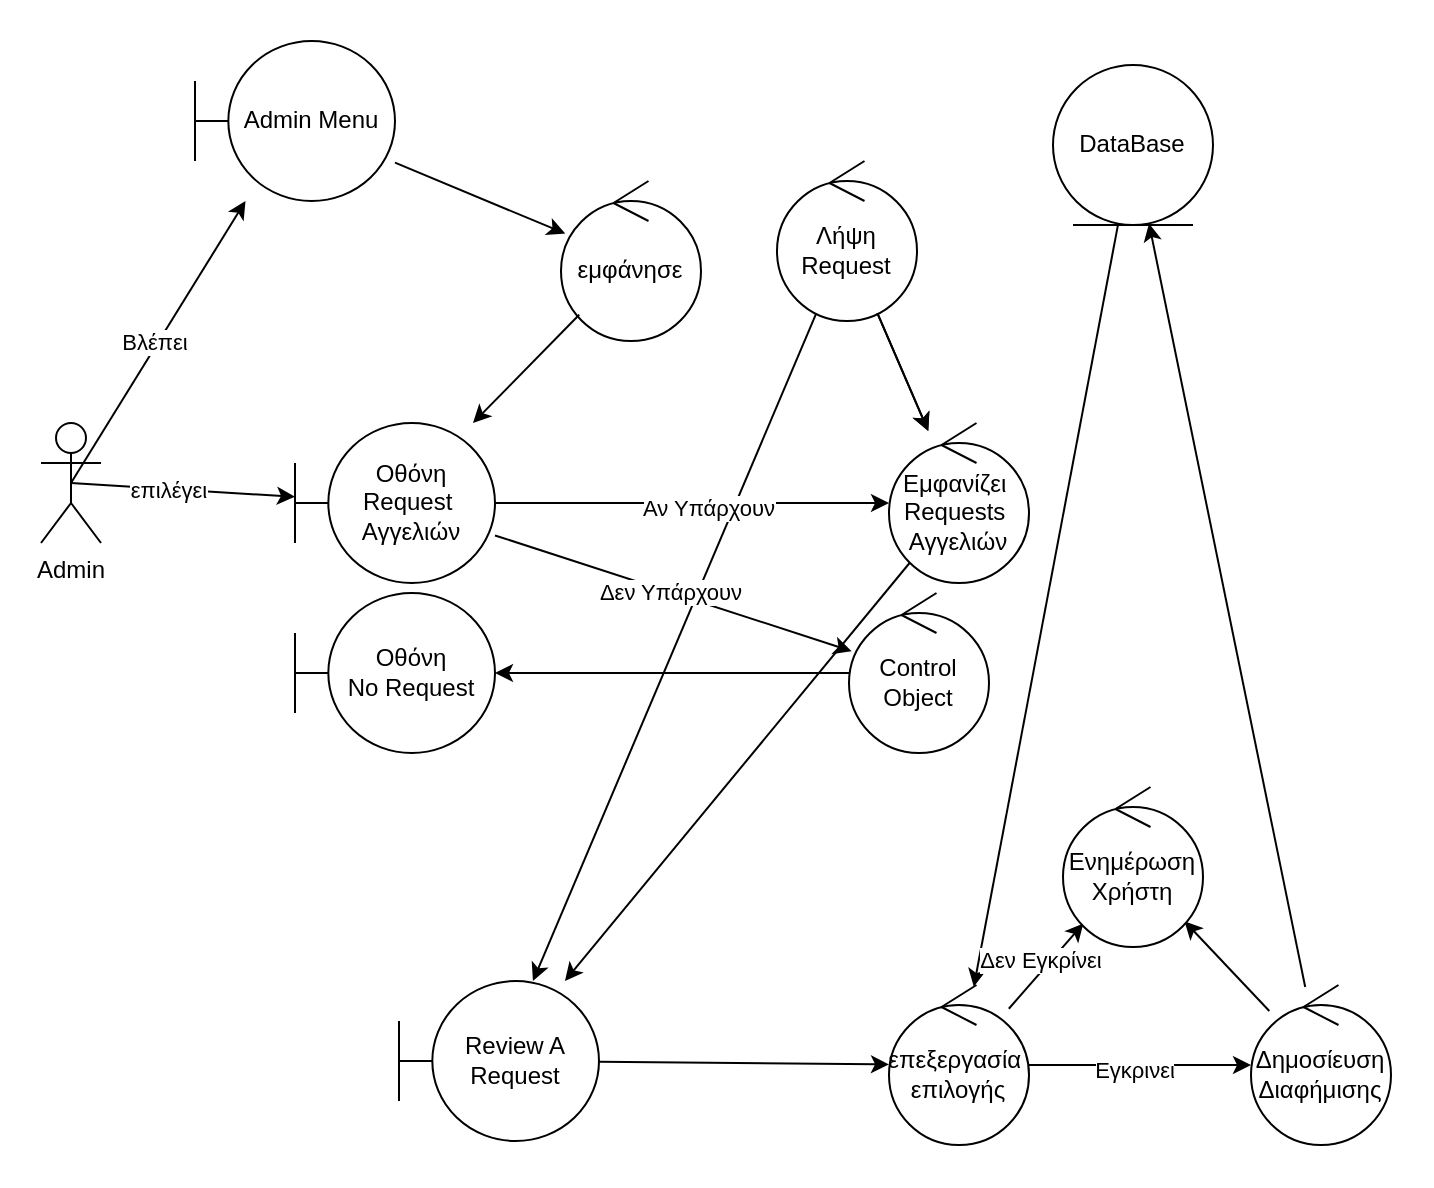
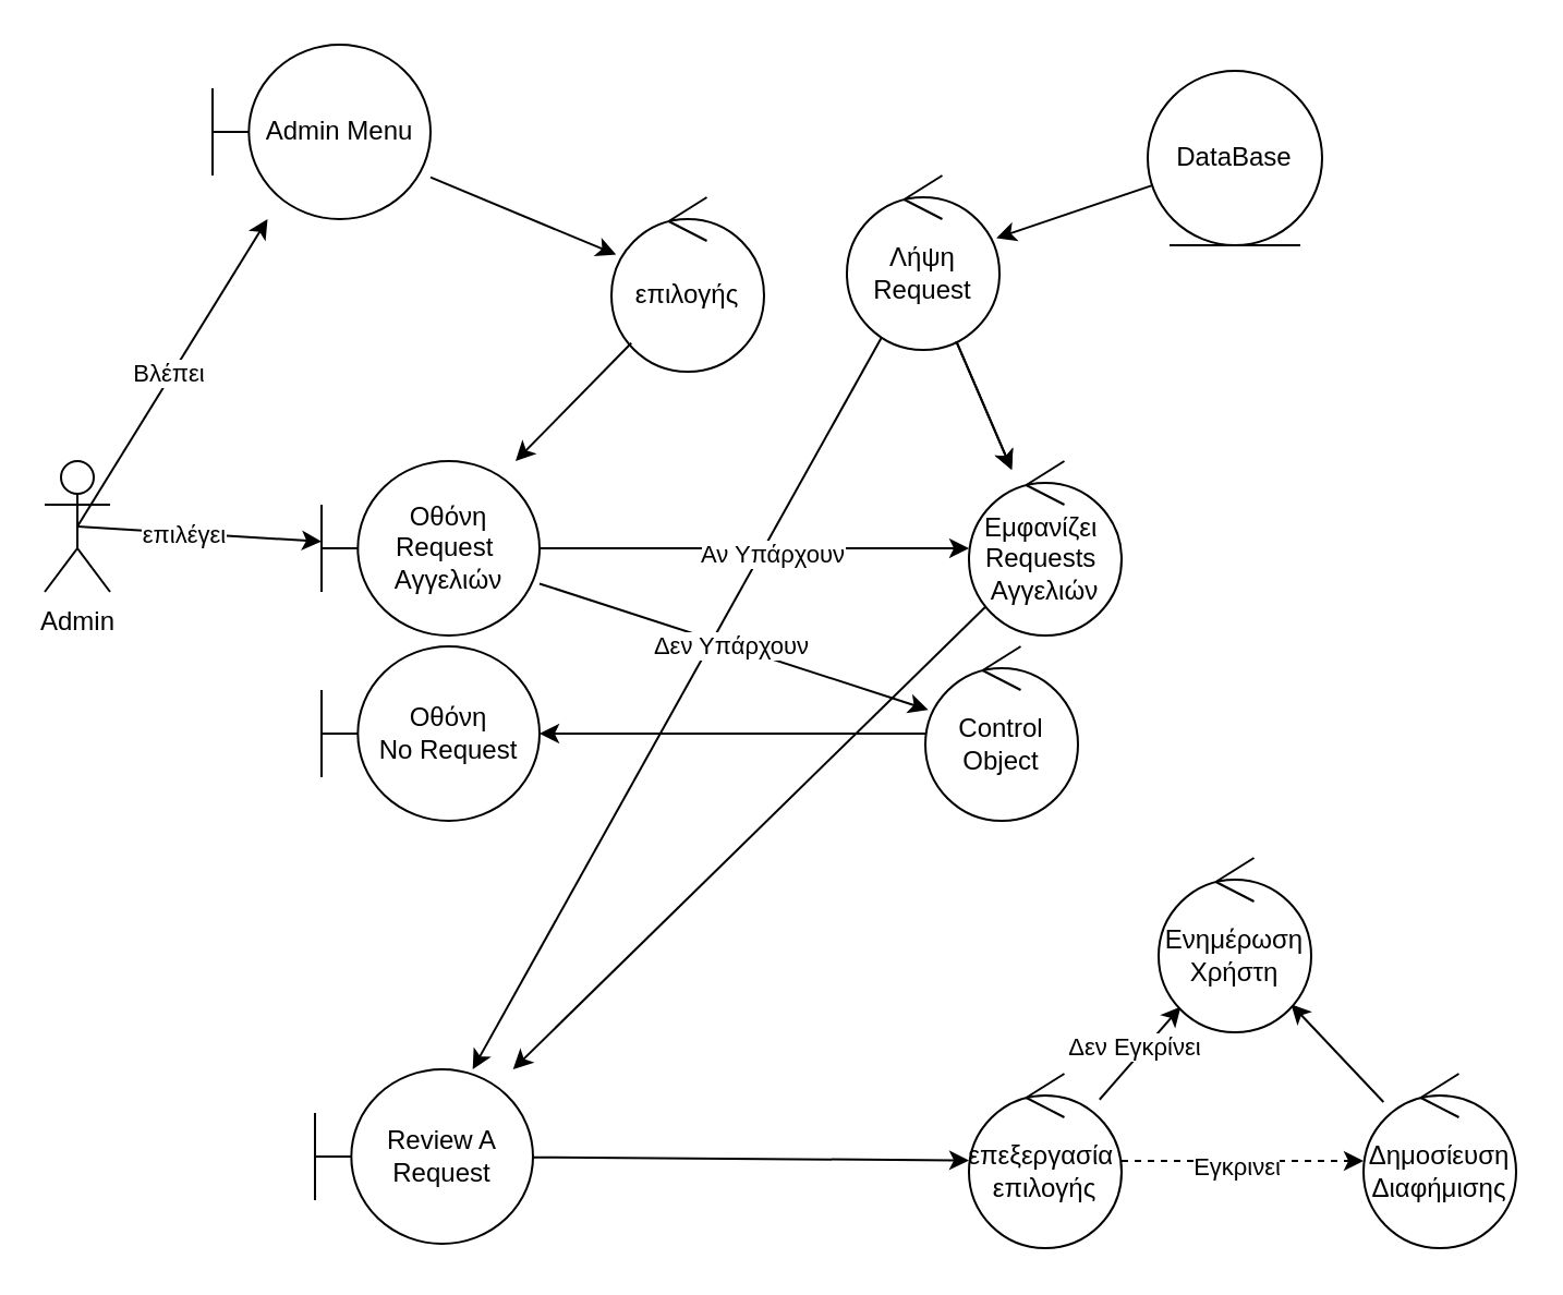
  <mxCell id="0" />
  <mxCell id="1" parent="0" />
  <mxCell id="2" style="edgeStyle=none;rounded=0;orthogonalLoop=1;jettySize=auto;html=1;exitX=0.5;exitY=0.5;exitDx=0;exitDy=0;exitPerimeter=0;" parent="1" source="6" target="10" edge="1"><mxGeometry relative="1" as="geometry" /></mxCell>
  <mxCell id="3" value="Βλέπει" style="edgeLabel;html=1;align=center;verticalAlign=middle;resizable=0;points=[];" parent="2" vertex="1" connectable="0"><mxGeometry x="-0.016" y="2" relative="1" as="geometry"><mxPoint as="offset" /></mxGeometry></mxCell>
  <mxCell id="4" style="edgeStyle=none;rounded=0;orthogonalLoop=1;jettySize=auto;html=1;exitX=0.5;exitY=0.5;exitDx=0;exitDy=0;exitPerimeter=0;" parent="1" source="6" target="18" edge="1"><mxGeometry relative="1" as="geometry" /></mxCell>
  <mxCell id="5" value="επιλέγει" style="edgeLabel;html=1;align=center;verticalAlign=middle;resizable=0;points=[];" parent="4" vertex="1" connectable="0"><mxGeometry x="-0.121" relative="1" as="geometry"><mxPoint as="offset" /></mxGeometry></mxCell>
  <mxCell id="6" value="Admin" style="shape=umlActor;verticalLabelPosition=bottom;verticalAlign=top;html=1;outlineConnect=0;" parent="1" vertex="1"><mxGeometry x="20" y="211" width="30" height="60" as="geometry" /></mxCell>
- <mxCell id="7" value="" style="edgeStyle=none;rounded=0;orthogonalLoop=1;jettySize=auto;html=1;" parent="1" source="8" target="28" edge="1"><mxGeometry relative="1" as="geometry" /></mxCell>
+ <mxCell id="7" value="" style="edgeStyle=none;rounded=0;orthogonalLoop=1;jettySize=auto;html=1;" parent="1" source="8" target="13" edge="1"><mxGeometry relative="1" as="geometry" /></mxCell>
  <mxCell id="8" value="DataBase" style="ellipse;shape=umlEntity;whiteSpace=wrap;html=1;" parent="1" vertex="1"><mxGeometry x="526" y="32" width="80" height="80" as="geometry" /></mxCell>
  <mxCell id="9" value="" style="edgeStyle=none;rounded=0;orthogonalLoop=1;jettySize=auto;html=1;" edge="1" parent="1" source="10" target="36"><mxGeometry relative="1" as="geometry" /></mxCell>
  <mxCell id="10" value="Admin Menu" style="shape=umlBoundary;whiteSpace=wrap;html=1;" parent="1" vertex="1"><mxGeometry x="97" y="20" width="100" height="80" as="geometry" /></mxCell>
  <mxCell id="11" value="" style="edgeStyle=none;rounded=0;orthogonalLoop=1;jettySize=auto;html=1;" parent="1" source="13" target="20" edge="1"><mxGeometry relative="1" as="geometry" /></mxCell>
  <mxCell id="12" value="" style="edgeStyle=none;rounded=0;orthogonalLoop=1;jettySize=auto;html=1;" parent="1" source="13" target="23" edge="1"><mxGeometry relative="1" as="geometry" /></mxCell>
  <mxCell id="13" value="Λήψη&lt;div&gt;Request&lt;/div&gt;" style="ellipse;shape=umlControl;whiteSpace=wrap;html=1;" parent="1" vertex="1"><mxGeometry x="388" y="80" width="70" height="80" as="geometry" /></mxCell>
  <mxCell id="14" value="" style="edgeStyle=none;rounded=0;orthogonalLoop=1;jettySize=auto;html=1;" parent="1" source="18" target="23" edge="1"><mxGeometry relative="1" as="geometry" /></mxCell>
  <mxCell id="15" value="Αν Υπάρχουν" style="edgeLabel;html=1;align=center;verticalAlign=middle;resizable=0;points=[];" parent="14" vertex="1" connectable="0"><mxGeometry x="0.08" y="-2" relative="1" as="geometry"><mxPoint as="offset" /></mxGeometry></mxCell>
  <mxCell id="16" value="" style="edgeStyle=none;rounded=0;orthogonalLoop=1;jettySize=auto;html=1;" parent="1" source="18" target="31" edge="1"><mxGeometry relative="1" as="geometry" /></mxCell>
  <mxCell id="17" value="Δεν Υπάρχουν" style="edgeLabel;html=1;align=center;verticalAlign=middle;resizable=0;points=[];" parent="16" vertex="1" connectable="0"><mxGeometry x="-0.017" relative="1" as="geometry"><mxPoint as="offset" /></mxGeometry></mxCell>
  <mxCell id="18" value="Οθόνη Request&amp;nbsp;&lt;div&gt;Αγγελιών&lt;/div&gt;" style="shape=umlBoundary;whiteSpace=wrap;html=1;" parent="1" vertex="1"><mxGeometry x="147" y="211" width="100" height="80" as="geometry" /></mxCell>
  <mxCell id="19" value="" style="edgeStyle=none;rounded=0;orthogonalLoop=1;jettySize=auto;html=1;" parent="1" source="20" target="28" edge="1"><mxGeometry relative="1" as="geometry" /></mxCell>
- <mxCell id="20" value="Review A Request" style="shape=umlBoundary;whiteSpace=wrap;html=1;" parent="1" vertex="1"><mxGeometry x="199" y="490" width="100" height="80" as="geometry" /></mxCell>
+ <mxCell id="20" value="Review A Request" style="shape=umlBoundary;whiteSpace=wrap;html=1;" parent="1" vertex="1"><mxGeometry x="144" y="490" width="100" height="80" as="geometry" /></mxCell>
  <mxCell id="21" value="" style="edgeStyle=none;rounded=0;orthogonalLoop=1;jettySize=auto;html=1;" parent="1" source="13" target="23" edge="1"><mxGeometry relative="1" as="geometry"><mxPoint x="308" y="126" as="sourcePoint" /><mxPoint x="233" y="211" as="targetPoint" /></mxGeometry></mxCell>
  <mxCell id="22" value="" style="edgeStyle=none;rounded=0;orthogonalLoop=1;jettySize=auto;html=1;" parent="1" source="23" target="20" edge="1"><mxGeometry relative="1" as="geometry" /></mxCell>
  <mxCell id="23" value="Εμφανίζει&amp;nbsp;&lt;div&gt;Requests&lt;span style=&quot;background-color: transparent; color: light-dark(rgb(0, 0, 0), rgb(255, 255, 255));&quot;&gt;&amp;nbsp;&lt;/span&gt;&lt;/div&gt;&lt;div&gt;&lt;div&gt;Αγγελιών&lt;/div&gt;&lt;/div&gt;" style="ellipse;shape=umlControl;whiteSpace=wrap;html=1;" parent="1" vertex="1"><mxGeometry x="444" y="211" width="70" height="80" as="geometry" /></mxCell>
- <mxCell id="24" value="" style="edgeStyle=none;rounded=0;orthogonalLoop=1;jettySize=auto;html=1;" parent="1" source="28" target="34" edge="1"><mxGeometry relative="1" as="geometry" /></mxCell>
+ <mxCell id="24" value="" style="edgeStyle=none;rounded=0;orthogonalLoop=1;jettySize=auto;html=1;dashed=1;" parent="1" source="28" target="34" edge="1"><mxGeometry relative="1" as="geometry" /></mxCell>
  <mxCell id="25" value="Εγκρινει" style="edgeLabel;html=1;align=center;verticalAlign=middle;resizable=0;points=[];" parent="24" vertex="1" connectable="0"><mxGeometry x="-0.07" y="-2" relative="1" as="geometry"><mxPoint as="offset" /></mxGeometry></mxCell>
  <mxCell id="26" value="" style="edgeStyle=none;rounded=0;orthogonalLoop=1;jettySize=auto;html=1;" parent="1" source="28" target="35" edge="1"><mxGeometry relative="1" as="geometry" /></mxCell>
  <mxCell id="27" value="Δεν Εγκρίνει" style="edgeLabel;html=1;align=center;verticalAlign=middle;resizable=0;points=[];" parent="26" vertex="1" connectable="0"><mxGeometry x="0.013" y="4" relative="1" as="geometry"><mxPoint as="offset" /></mxGeometry></mxCell>
  <mxCell id="28" value="επεξεργασία&amp;nbsp;&lt;div&gt;επιλογής&lt;/div&gt;" style="ellipse;shape=umlControl;whiteSpace=wrap;html=1;" parent="1" vertex="1"><mxGeometry x="444" y="492" width="70" height="80" as="geometry" /></mxCell>
  <mxCell id="29" value="Οθόνη&lt;div&gt;No Request&lt;/div&gt;" style="shape=umlBoundary;whiteSpace=wrap;html=1;" parent="1" vertex="1"><mxGeometry x="147" y="296" width="100" height="80" as="geometry" /></mxCell>
  <mxCell id="30" value="" style="edgeStyle=none;rounded=0;orthogonalLoop=1;jettySize=auto;html=1;" parent="1" source="31" target="29" edge="1"><mxGeometry relative="1" as="geometry" /></mxCell>
  <mxCell id="31" value="Control Object" style="ellipse;shape=umlControl;whiteSpace=wrap;html=1;" parent="1" vertex="1"><mxGeometry x="424" y="296" width="70" height="80" as="geometry" /></mxCell>
- <mxCell id="32" value="" style="edgeStyle=none;rounded=0;orthogonalLoop=1;jettySize=auto;html=1;" parent="1" source="34" target="8" edge="1"><mxGeometry relative="1" as="geometry" /></mxCell>
  <mxCell id="33" value="" style="edgeStyle=none;rounded=0;orthogonalLoop=1;jettySize=auto;html=1;" parent="1" source="34" target="35" edge="1"><mxGeometry relative="1" as="geometry" /></mxCell>
  <mxCell id="34" value="Δημοσίευση&lt;div&gt;Διαφήμισης&lt;/div&gt;" style="ellipse;shape=umlControl;whiteSpace=wrap;html=1;" parent="1" vertex="1"><mxGeometry x="625" y="492" width="70" height="80" as="geometry" /></mxCell>
  <mxCell id="35" value="Ενημέρωση&lt;div&gt;Χρήστη&lt;/div&gt;" style="ellipse;shape=umlControl;whiteSpace=wrap;html=1;" parent="1" vertex="1"><mxGeometry x="531" y="393" width="70" height="80" as="geometry" /></mxCell>
- <mxCell id="36" value="εμφάνησε" style="ellipse;shape=umlControl;whiteSpace=wrap;html=1;" vertex="1" parent="1"><mxGeometry x="280" y="90" width="70" height="80" as="geometry" /></mxCell>
+ <mxCell id="36" value="επιλογής" style="ellipse;shape=umlControl;whiteSpace=wrap;html=1;" vertex="1" parent="1"><mxGeometry x="280" y="90" width="70" height="80" as="geometry" /></mxCell>
  <mxCell id="37" value="" style="endArrow=classic;html=1;rounded=0;" edge="1" parent="1" source="36" target="18"><mxGeometry width="50" height="50" relative="1" as="geometry"><mxPoint x="400" y="367" as="sourcePoint" /><mxPoint x="450" y="317" as="targetPoint" /></mxGeometry></mxCell>
